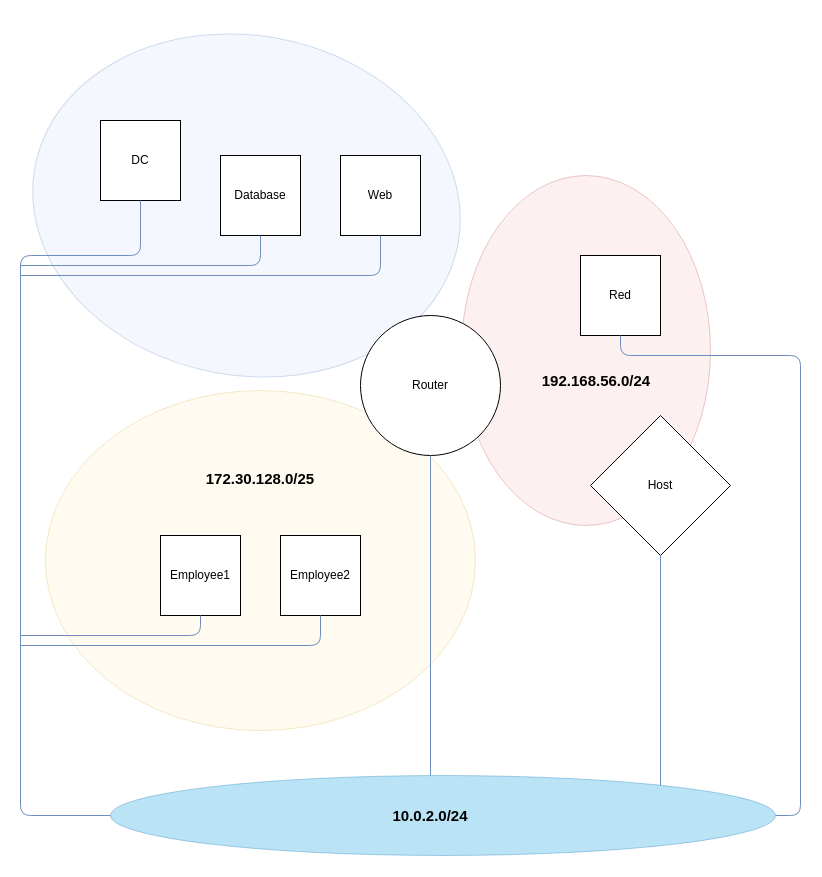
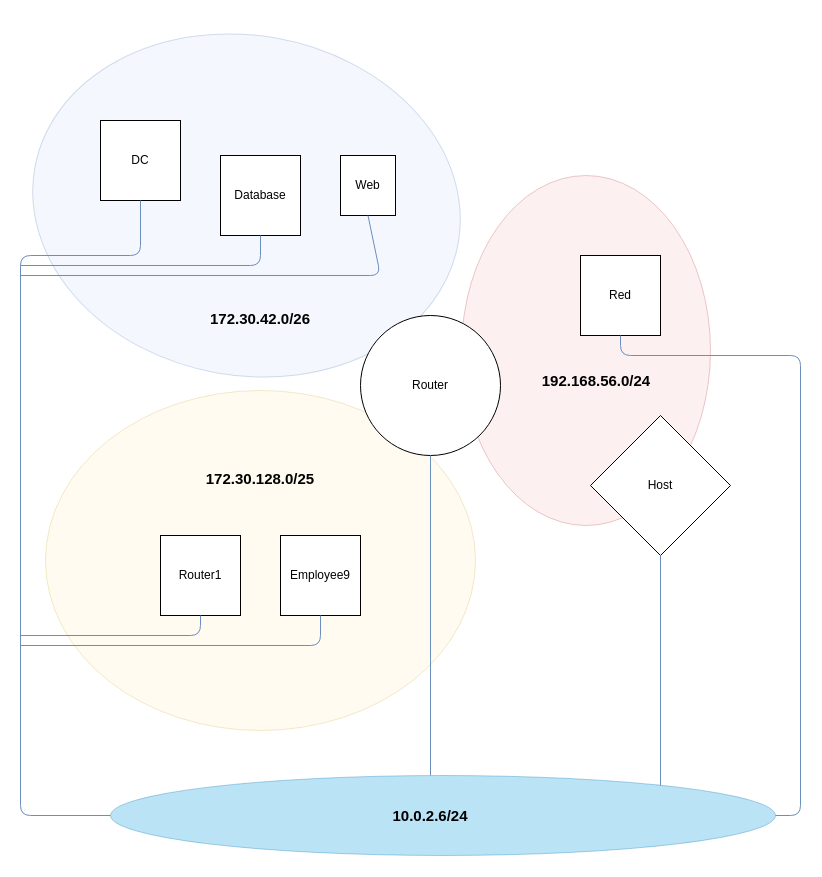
  <mxCell id="0" />
  <mxCell id="1" parent="0" />
  <mxCell id="2" value="" style="ellipse;whiteSpace=wrap;html=1;fillColor=#f8cecc;strokeColor=#b85450;opacity=30;rotation=0;" parent="1" vertex="1"><mxGeometry x="461" y="160" width="249" height="350" as="geometry" /></mxCell>
  <mxCell id="3" value="" style="ellipse;whiteSpace=wrap;html=1;fillColor=#fff2cc;strokeColor=#d6b656;opacity=30;" parent="1" vertex="1"><mxGeometry x="45" y="375" width="430" height="340" as="geometry" /></mxCell>
  <mxCell id="4" value="" style="ellipse;whiteSpace=wrap;html=1;fillColor=#dae8fc;strokeColor=#6c8ebf;opacity=30;rotation=10;" parent="1" vertex="1"><mxGeometry x="31" y="20" width="430" height="340" as="geometry" /></mxCell>
  <mxCell id="5" value="Router" style="ellipse;whiteSpace=wrap;html=1;aspect=fixed;" parent="1" vertex="1"><mxGeometry x="360" y="300" width="140" height="140" as="geometry" /></mxCell>
  <mxCell id="6" value="Host" style="rhombus;whiteSpace=wrap;html=1;" parent="1" vertex="1"><mxGeometry x="590" y="400" width="140" height="140" as="geometry" /></mxCell>
  <mxCell id="7" value="Red" style="whiteSpace=wrap;html=1;aspect=fixed;" parent="1" vertex="1"><mxGeometry x="580" y="240" width="80" height="80" as="geometry" /></mxCell>
- <mxCell id="8" value="Employee2" style="whiteSpace=wrap;html=1;aspect=fixed;" parent="1" vertex="1"><mxGeometry x="280" y="520" width="80" height="80" as="geometry" /></mxCell>
- <mxCell id="9" value="Employee1" style="whiteSpace=wrap;html=1;aspect=fixed;" parent="1" vertex="1"><mxGeometry x="160" y="520" width="80" height="80" as="geometry" /></mxCell>
+ <mxCell id="8" value="Employee9" style="whiteSpace=wrap;html=1;aspect=fixed;" parent="1" vertex="1"><mxGeometry x="280" y="520" width="80" height="80" as="geometry" /></mxCell>
+ <mxCell id="9" value="Router1" style="whiteSpace=wrap;html=1;aspect=fixed;" parent="1" vertex="1"><mxGeometry x="160" y="520" width="80" height="80" as="geometry" /></mxCell>
  <mxCell id="10" value="DC" style="whiteSpace=wrap;html=1;aspect=fixed;" parent="1" vertex="1"><mxGeometry x="100" y="105" width="80" height="80" as="geometry" /></mxCell>
  <mxCell id="11" value="Database" style="whiteSpace=wrap;html=1;aspect=fixed;" parent="1" vertex="1"><mxGeometry x="220" y="140" width="80" height="80" as="geometry" /></mxCell>
- <mxCell id="12" value="Web" style="whiteSpace=wrap;html=1;aspect=fixed;" parent="1" vertex="1"><mxGeometry x="340" y="140" width="80" height="80" as="geometry" /></mxCell>
+ <mxCell id="12" value="Web" style="whiteSpace=wrap;html=1;aspect=fixed;" parent="1" vertex="1"><mxGeometry x="340" y="140" width="55" height="60" as="geometry" /></mxCell>
+ <mxCell id="13" value="&lt;font style=&quot;font-size: 15px;&quot;&gt;&lt;b&gt;172.30.42.0/26&lt;/b&gt;&lt;/font&gt;" style="text;html=1;strokeColor=none;fillColor=none;align=center;verticalAlign=middle;whiteSpace=wrap;rounded=0;opacity=30;" parent="1" vertex="1"><mxGeometry x="210" y="280" width="100" height="45" as="geometry" /></mxCell>
  <mxCell id="14" value="&lt;font style=&quot;font-size: 15px;&quot;&gt;&lt;b&gt;172.30.128.0/25&lt;br&gt;&lt;/b&gt;&lt;/font&gt;" style="text;html=1;strokeColor=none;fillColor=none;align=center;verticalAlign=middle;whiteSpace=wrap;rounded=0;opacity=30;" parent="1" vertex="1"><mxGeometry x="192" y="440" width="136" height="45" as="geometry" /></mxCell>
  <mxCell id="15" value="&lt;font style=&quot;font-size: 15px&quot;&gt;&lt;b&gt;192.168.56.0/24&lt;br&gt;&lt;/b&gt;&lt;/font&gt;" style="text;html=1;strokeColor=none;fillColor=none;align=center;verticalAlign=middle;whiteSpace=wrap;rounded=0;opacity=30;" parent="1" vertex="1"><mxGeometry x="525.5" y="342.5" width="140" height="45" as="geometry" /></mxCell>
  <mxCell id="16" value="" style="ellipse;whiteSpace=wrap;html=1;fillColor=#1ba1e2;strokeColor=#006EAF;opacity=30;fontColor=#ffffff;" parent="1" vertex="1"><mxGeometry x="110" y="760" width="665" height="80" as="geometry" /></mxCell>
- <mxCell id="17" value="&lt;font style=&quot;font-size: 15px&quot;&gt;&lt;b&gt;10.0.2.0/24&lt;br&gt;&lt;/b&gt;&lt;/font&gt;" style="text;html=1;strokeColor=none;fillColor=none;align=center;verticalAlign=middle;whiteSpace=wrap;rounded=0;opacity=30;" parent="1" vertex="1"><mxGeometry x="380" y="777.5" width="100" height="45" as="geometry" /></mxCell>
+ <mxCell id="17" value="&lt;font style=&quot;font-size: 15px&quot;&gt;&lt;b&gt;10.0.2.6/24&lt;br&gt;&lt;/b&gt;&lt;/font&gt;" style="text;html=1;strokeColor=none;fillColor=none;align=center;verticalAlign=middle;whiteSpace=wrap;rounded=0;opacity=30;" parent="1" vertex="1"><mxGeometry x="380" y="777.5" width="100" height="45" as="geometry" /></mxCell>
  <mxCell id="18" value="" style="endArrow=none;html=1;entryX=0.5;entryY=1;entryDx=0;entryDy=0;fillColor=#dae8fc;strokeColor=#6c8ebf;exitX=0;exitY=0.5;exitDx=0;exitDy=0;" edge="1" parent="1" source="16" target="10"><mxGeometry width="50" height="50" relative="1" as="geometry"><mxPoint x="20" y="800" as="sourcePoint" /><mxPoint x="20" y="270" as="targetPoint" /><Array as="points"><mxPoint x="20" y="800" /><mxPoint x="20" y="240" /><mxPoint x="140" y="240" /></Array></mxGeometry></mxCell>
  <mxCell id="19" value="" style="endArrow=none;html=1;entryX=0.5;entryY=1;entryDx=0;entryDy=0;fillColor=#dae8fc;strokeColor=#6c8ebf;" edge="1" parent="1" target="11"><mxGeometry width="50" height="50" relative="1" as="geometry"><mxPoint x="20" y="250" as="sourcePoint" /><mxPoint x="150" y="230" as="targetPoint" /><Array as="points"><mxPoint x="260" y="250" /></Array></mxGeometry></mxCell>
  <mxCell id="20" value="" style="endArrow=none;html=1;entryX=0.5;entryY=1;entryDx=0;entryDy=0;fillColor=#dae8fc;strokeColor=#6c8ebf;" edge="1" parent="1" target="12"><mxGeometry width="50" height="50" relative="1" as="geometry"><mxPoint x="20" y="260" as="sourcePoint" /><mxPoint x="270" y="230" as="targetPoint" /><Array as="points"><mxPoint x="380" y="260" /></Array></mxGeometry></mxCell>
  <mxCell id="21" value="" style="endArrow=none;html=1;entryX=0.5;entryY=1;entryDx=0;entryDy=0;fillColor=#dae8fc;strokeColor=#6c8ebf;" edge="1" parent="1"><mxGeometry width="50" height="50" relative="1" as="geometry"><mxPoint x="20" y="620" as="sourcePoint" /><mxPoint x="200" y="600" as="targetPoint" /><Array as="points"><mxPoint x="200" y="620" /></Array></mxGeometry></mxCell>
  <mxCell id="22" value="" style="endArrow=none;html=1;entryX=0.5;entryY=1;entryDx=0;entryDy=0;fillColor=#dae8fc;strokeColor=#6c8ebf;" edge="1" parent="1"><mxGeometry width="50" height="50" relative="1" as="geometry"><mxPoint x="20" y="630" as="sourcePoint" /><mxPoint x="320" y="600" as="targetPoint" /><Array as="points"><mxPoint x="320" y="630" /></Array></mxGeometry></mxCell>
  <mxCell id="23" value="" style="endArrow=none;html=1;entryX=0.5;entryY=1;entryDx=0;entryDy=0;fillColor=#dae8fc;strokeColor=#6c8ebf;" edge="1" parent="1" target="5"><mxGeometry width="50" height="50" relative="1" as="geometry"><mxPoint x="430" y="760" as="sourcePoint" /><mxPoint x="620" y="680" as="targetPoint" /><Array as="points" /></mxGeometry></mxCell>
  <mxCell id="24" value="" style="endArrow=none;html=1;entryX=1;entryY=0.5;entryDx=0;entryDy=0;fillColor=#dae8fc;strokeColor=#6c8ebf;exitX=0.5;exitY=1;exitDx=0;exitDy=0;" edge="1" parent="1" source="7" target="16"><mxGeometry width="50" height="50" relative="1" as="geometry"><mxPoint x="620" y="335" as="sourcePoint" /><mxPoint x="800" y="315" as="targetPoint" /><Array as="points"><mxPoint x="620" y="340" /><mxPoint x="800" y="340" /><mxPoint x="800" y="800" /></Array></mxGeometry></mxCell>
  <mxCell id="25" value="" style="endArrow=none;html=1;entryX=0.5;entryY=1;entryDx=0;entryDy=0;fillColor=#dae8fc;strokeColor=#6c8ebf;" edge="1" parent="1" target="6"><mxGeometry width="50" height="50" relative="1" as="geometry"><mxPoint x="660" y="770" as="sourcePoint" /><mxPoint x="670" y="550" as="targetPoint" /><Array as="points" /></mxGeometry></mxCell>
